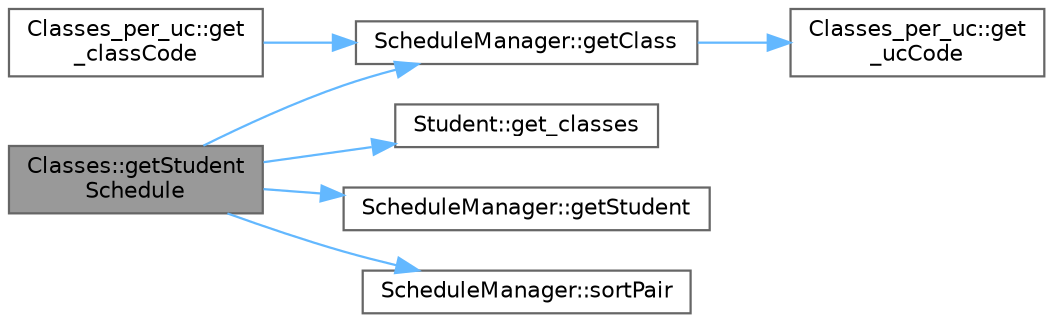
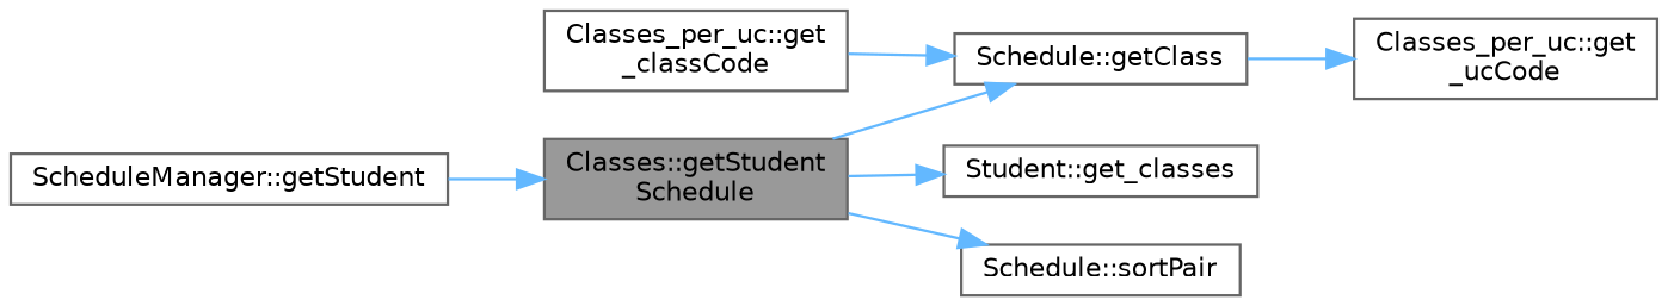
  digraph {
    rankdir=LR
    node [color=grey40 fillcolor=white fontname=Helvetica fontsize=10 shape=box style=filled]
    edge [color=steelblue1 fontname=Helvetica fontsize=10 labelfontname=Helvetica labelfontsize=10 style=solid]
    n1 [color=gray40 fillcolor=grey60 fontcolor=black height=0.2 label="Classes::getStudent\lSchedule" width=0.4]
    n2 [height=0.2 label="Student::get_classes" width=0.4]
-   n3 [height=0.2 label="ScheduleManager::getClass" width=0.4]
+   n3 [height=0.2 label="Schedule::getClass" width=0.4]
    n4 [height=0.2 label="ScheduleManager::getStudent" width=0.4]
-   n5 [height=0.2 label="ScheduleManager::sortPair" width=0.4]
+   n5 [height=0.2 label="Schedule::sortPair" width=0.4]
    n6 [height=0.2 label="Classes_per_uc::get\l_ucCode" width=0.4]
    n7 [height=0.2 label="Classes_per_uc::get\l_classCode" width=0.4]
    n1 -> n2
    n1 -> n3
-   n1 -> n4
+   n4 -> n1
    n1 -> n5
    n3 -> n6
    n7 -> n3
  }
